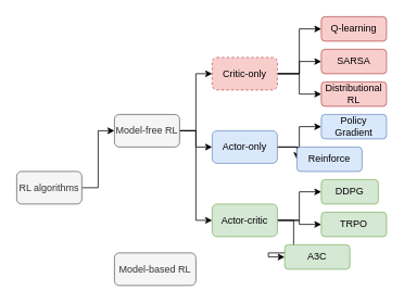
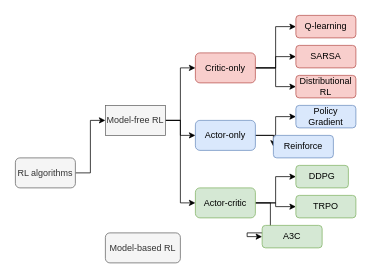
  <mxCell id="0" />
  <mxCell id="1" parent="0" />
  <mxCell id="2" style="edgeStyle=orthogonalEdgeStyle;rounded=0;orthogonalLoop=1;jettySize=auto;html=1;exitX=1;exitY=0.5;exitDx=0;exitDy=0;entryX=0;entryY=0.5;entryDx=0;entryDy=0;" edge="1" parent="1" source="3" target="7"><mxGeometry relative="1" as="geometry" /></mxCell>
  <mxCell id="3" value="RL algorithms" style="rounded=1;whiteSpace=wrap;html=1;fillColor=#f5f5f5;strokeColor=#666666;fontColor=#333333;" vertex="1" parent="1"><mxGeometry x="20" y="210" width="80" height="40" as="geometry" /></mxCell>
  <mxCell id="4" style="edgeStyle=orthogonalEdgeStyle;rounded=0;orthogonalLoop=1;jettySize=auto;html=1;exitX=1;exitY=0.5;exitDx=0;exitDy=0;entryX=0;entryY=0.5;entryDx=0;entryDy=0;" edge="1" parent="1" source="7" target="12"><mxGeometry relative="1" as="geometry" /></mxCell>
  <mxCell id="5" style="edgeStyle=orthogonalEdgeStyle;rounded=0;orthogonalLoop=1;jettySize=auto;html=1;exitX=1;exitY=0.5;exitDx=0;exitDy=0;entryX=0;entryY=0.5;entryDx=0;entryDy=0;" edge="1" parent="1" source="7" target="15"><mxGeometry relative="1" as="geometry" /></mxCell>
  <mxCell id="6" style="edgeStyle=orthogonalEdgeStyle;rounded=0;orthogonalLoop=1;jettySize=auto;html=1;exitX=1;exitY=0.5;exitDx=0;exitDy=0;entryX=0;entryY=0.5;entryDx=0;entryDy=0;" edge="1" parent="1" source="7" target="19"><mxGeometry relative="1" as="geometry" /></mxCell>
- <mxCell id="7" value="Model-free RL" style="rounded=1;whiteSpace=wrap;html=1;fillColor=#f5f5f5;strokeColor=#666666;fontColor=#333333;" vertex="1" parent="1"><mxGeometry x="140" y="140" width="80" height="40" as="geometry" /></mxCell>
+ <mxCell id="7" value="Model-free RL" style="whiteSpace=wrap;html=1;fillColor=#f5f5f5;strokeColor=#666666;fontColor=#333333;rounded=0;" vertex="1" parent="1"><mxGeometry x="140" y="140" width="80" height="40" as="geometry" /></mxCell>
  <mxCell id="8" value="Model-based RL" style="rounded=1;whiteSpace=wrap;html=1;fillColor=#f5f5f5;strokeColor=#666666;fontColor=#333333;" vertex="1" parent="1"><mxGeometry x="140" y="310" width="100" height="40" as="geometry" /></mxCell>
  <mxCell id="9" style="edgeStyle=orthogonalEdgeStyle;rounded=0;orthogonalLoop=1;jettySize=auto;html=1;exitX=1;exitY=0.5;exitDx=0;exitDy=0;entryX=0;entryY=0.5;entryDx=0;entryDy=0;" edge="1" parent="1" source="12" target="20"><mxGeometry relative="1" as="geometry" /></mxCell>
  <mxCell id="10" style="edgeStyle=orthogonalEdgeStyle;rounded=0;orthogonalLoop=1;jettySize=auto;html=1;exitX=1;exitY=0.5;exitDx=0;exitDy=0;entryX=0;entryY=0.5;entryDx=0;entryDy=0;" edge="1" parent="1" source="12" target="21"><mxGeometry relative="1" as="geometry" /></mxCell>
  <mxCell id="11" style="edgeStyle=orthogonalEdgeStyle;rounded=0;orthogonalLoop=1;jettySize=auto;html=1;exitX=1;exitY=0.5;exitDx=0;exitDy=0;entryX=0;entryY=0.5;entryDx=0;entryDy=0;" edge="1" parent="1" source="12" target="22"><mxGeometry relative="1" as="geometry" /></mxCell>
- <mxCell id="12" value="Critic-only" style="rounded=1;whiteSpace=wrap;html=1;fillColor=#f8cecc;strokeColor=#b85450;dashed=1;" vertex="1" parent="1"><mxGeometry x="260" y="70" width="80" height="40" as="geometry" /></mxCell>
+ <mxCell id="12" value="Critic-only" style="rounded=1;whiteSpace=wrap;html=1;fillColor=#f8cecc;strokeColor=#b85450;" vertex="1" parent="1"><mxGeometry x="260" y="70" width="80" height="40" as="geometry" /></mxCell>
  <mxCell id="13" style="edgeStyle=orthogonalEdgeStyle;rounded=0;orthogonalLoop=1;jettySize=auto;html=1;exitX=1;exitY=0.5;exitDx=0;exitDy=0;entryX=0;entryY=0.5;entryDx=0;entryDy=0;" edge="1" parent="1" source="15" target="23"><mxGeometry relative="1" as="geometry" /></mxCell>
  <mxCell id="14" style="edgeStyle=orthogonalEdgeStyle;rounded=0;orthogonalLoop=1;jettySize=auto;html=1;exitX=1;exitY=0.5;exitDx=0;exitDy=0;entryX=0;entryY=0.5;entryDx=0;entryDy=0;" edge="1" parent="1" source="15" target="24"><mxGeometry relative="1" as="geometry" /></mxCell>
  <mxCell id="15" value="Actor-only" style="rounded=1;whiteSpace=wrap;html=1;fillColor=#dae8fc;strokeColor=#6c8ebf;" vertex="1" parent="1"><mxGeometry x="260" y="160" width="80" height="40" as="geometry" /></mxCell>
  <mxCell id="16" style="edgeStyle=orthogonalEdgeStyle;rounded=0;orthogonalLoop=1;jettySize=auto;html=1;exitX=1;exitY=0.5;exitDx=0;exitDy=0;entryX=0;entryY=0.5;entryDx=0;entryDy=0;" edge="1" parent="1" source="19" target="25"><mxGeometry relative="1" as="geometry" /></mxCell>
  <mxCell id="17" style="edgeStyle=orthogonalEdgeStyle;rounded=0;orthogonalLoop=1;jettySize=auto;html=1;exitX=1;exitY=0.5;exitDx=0;exitDy=0;entryX=0;entryY=0.5;entryDx=0;entryDy=0;" edge="1" parent="1" source="19" target="26"><mxGeometry relative="1" as="geometry" /></mxCell>
  <mxCell id="18" style="edgeStyle=orthogonalEdgeStyle;rounded=0;orthogonalLoop=1;jettySize=auto;html=1;exitX=1;exitY=0.5;exitDx=0;exitDy=0;entryX=0;entryY=0.5;entryDx=0;entryDy=0;" edge="1" parent="1" source="19" target="27"><mxGeometry relative="1" as="geometry" /></mxCell>
  <mxCell id="19" value="Actor-critic" style="rounded=1;whiteSpace=wrap;html=1;fillColor=#d5e8d4;strokeColor=#82b366;" vertex="1" parent="1"><mxGeometry x="260" y="250" width="80" height="40" as="geometry" /></mxCell>
  <mxCell id="20" value="Q-learning" style="rounded=1;whiteSpace=wrap;html=1;fillColor=#f8cecc;strokeColor=#b85450;" vertex="1" parent="1"><mxGeometry x="394" y="20" width="80" height="30" as="geometry" /></mxCell>
  <mxCell id="21" value="SARSA" style="rounded=1;whiteSpace=wrap;html=1;fillColor=#f8cecc;strokeColor=#b85450;" vertex="1" parent="1"><mxGeometry x="394" y="60" width="80" height="30" as="geometry" /></mxCell>
  <mxCell id="22" value="Distributional RL" style="rounded=1;whiteSpace=wrap;html=1;fillColor=#f8cecc;strokeColor=#b85450;" vertex="1" parent="1"><mxGeometry x="394" y="100" width="80" height="30" as="geometry" /></mxCell>
  <mxCell id="23" value="Policy Gradient" style="rounded=1;whiteSpace=wrap;html=1;fillColor=#dae8fc;strokeColor=#6c8ebf;" vertex="1" parent="1"><mxGeometry x="394" y="140" width="80" height="30" as="geometry" /></mxCell>
  <mxCell id="24" value="Reinforce" style="rounded=1;whiteSpace=wrap;html=1;fillColor=#dae8fc;strokeColor=#6c8ebf;" vertex="1" parent="1"><mxGeometry x="364" y="180" width="80" height="30" as="geometry" /></mxCell>
  <mxCell id="25" value="DDPG" style="rounded=1;whiteSpace=wrap;html=1;fillColor=#d5e8d4;strokeColor=#82b366;" vertex="1" parent="1"><mxGeometry x="394" y="220" width="70" height="30" as="geometry" /></mxCell>
  <mxCell id="26" value="TRPO" style="rounded=1;whiteSpace=wrap;html=1;fillColor=#d5e8d4;strokeColor=#82b366;" vertex="1" parent="1"><mxGeometry x="394" y="260" width="80" height="30" as="geometry" /></mxCell>
  <mxCell id="27" value="A3C" style="rounded=1;whiteSpace=wrap;html=1;fillColor=#d5e8d4;strokeColor=#82b366;" vertex="1" parent="1"><mxGeometry x="349" y="300" width="80" height="30" as="geometry" /></mxCell>
